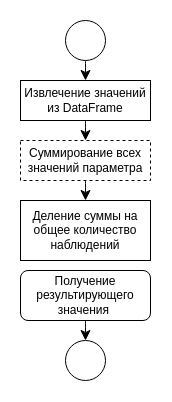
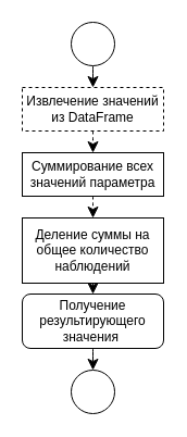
  <mxCell id="0" />
  <mxCell id="1" parent="0" />
  <mxCell id="2" style="edgeStyle=none;curved=1;rounded=0;orthogonalLoop=1;jettySize=auto;html=1;fontSize=12;startSize=8;endSize=8;" edge="1" parent="1" source="3" target="5"><mxGeometry relative="1" as="geometry" /></mxCell>
  <mxCell id="3" value="" style="ellipse;whiteSpace=wrap;html=1;aspect=fixed;" vertex="1" parent="1"><mxGeometry x="65" y="20" width="40" height="40" as="geometry" /></mxCell>
- <mxCell id="4" style="edgeStyle=none;curved=1;rounded=0;orthogonalLoop=1;jettySize=auto;html=1;fontSize=12;startSize=8;endSize=8;" edge="1" parent="1" source="5" target="7"><mxGeometry relative="1" as="geometry" /></mxCell>
- <mxCell id="5" value="Извлечение значений из DataFrame" style="rounded=0;whiteSpace=wrap;html=1;" vertex="1" parent="1"><mxGeometry x="20" y="80" width="130" height="40" as="geometry" /></mxCell>
- <mxCell id="6" style="edgeStyle=none;curved=1;rounded=0;orthogonalLoop=1;jettySize=auto;html=1;fontSize=12;startSize=8;endSize=8;" edge="1" parent="1" source="7" target="9"><mxGeometry relative="1" as="geometry" /></mxCell>
- <mxCell id="7" value="Суммирование всех значений параметра" style="rounded=0;whiteSpace=wrap;html=1;dashed=1;" vertex="1" parent="1"><mxGeometry x="20" y="140" width="130" height="40" as="geometry" /></mxCell>
+ <mxCell id="4" style="edgeStyle=none;curved=1;rounded=0;orthogonalLoop=1;jettySize=auto;html=1;fontSize=12;startSize=8;endSize=8;dashed=1;" edge="1" parent="1" source="5" target="7"><mxGeometry relative="1" as="geometry" /></mxCell>
+ <mxCell id="5" value="Извлечение значений из DataFrame" style="rounded=0;whiteSpace=wrap;html=1;dashed=1;" vertex="1" parent="1"><mxGeometry x="20" y="80" width="130" height="40" as="geometry" /></mxCell>
+ <mxCell id="6" style="edgeStyle=none;curved=1;rounded=0;orthogonalLoop=1;jettySize=auto;html=1;fontSize=12;startSize=8;endSize=8;dashed=1;" edge="1" parent="1" source="7" target="9"><mxGeometry relative="1" as="geometry" /></mxCell>
+ <mxCell id="7" value="Суммирование всех значений параметра" style="rounded=0;whiteSpace=wrap;html=1;" vertex="1" parent="1"><mxGeometry x="20" y="140" width="130" height="40" as="geometry" /></mxCell>
+ <mxCell id="8" style="edgeStyle=none;curved=1;rounded=0;orthogonalLoop=1;jettySize=auto;html=1;fontSize=12;startSize=8;endSize=8;" edge="1" parent="1" source="9" target="11"><mxGeometry relative="1" as="geometry" /></mxCell>
  <mxCell id="9" value="Деление суммы на общее количество наблюдений" style="rounded=0;whiteSpace=wrap;html=1;" vertex="1" parent="1"><mxGeometry x="20" y="200" width="130" height="60" as="geometry" /></mxCell>
  <mxCell id="10" style="edgeStyle=none;curved=1;rounded=0;orthogonalLoop=1;jettySize=auto;html=1;entryX=0.5;entryY=0;entryDx=0;entryDy=0;fontSize=12;startSize=8;endSize=8;" edge="1" parent="1" source="11" target="12"><mxGeometry relative="1" as="geometry" /></mxCell>
  <mxCell id="11" value="Получение результирующего значения&amp;nbsp;" style="whiteSpace=wrap;html=1;rounded=1;" vertex="1" parent="1"><mxGeometry x="20" y="270" width="130" height="50" as="geometry" /></mxCell>
  <mxCell id="12" value="" style="ellipse;whiteSpace=wrap;html=1;aspect=fixed;" vertex="1" parent="1"><mxGeometry x="65" y="340" width="40" height="40" as="geometry" /></mxCell>
